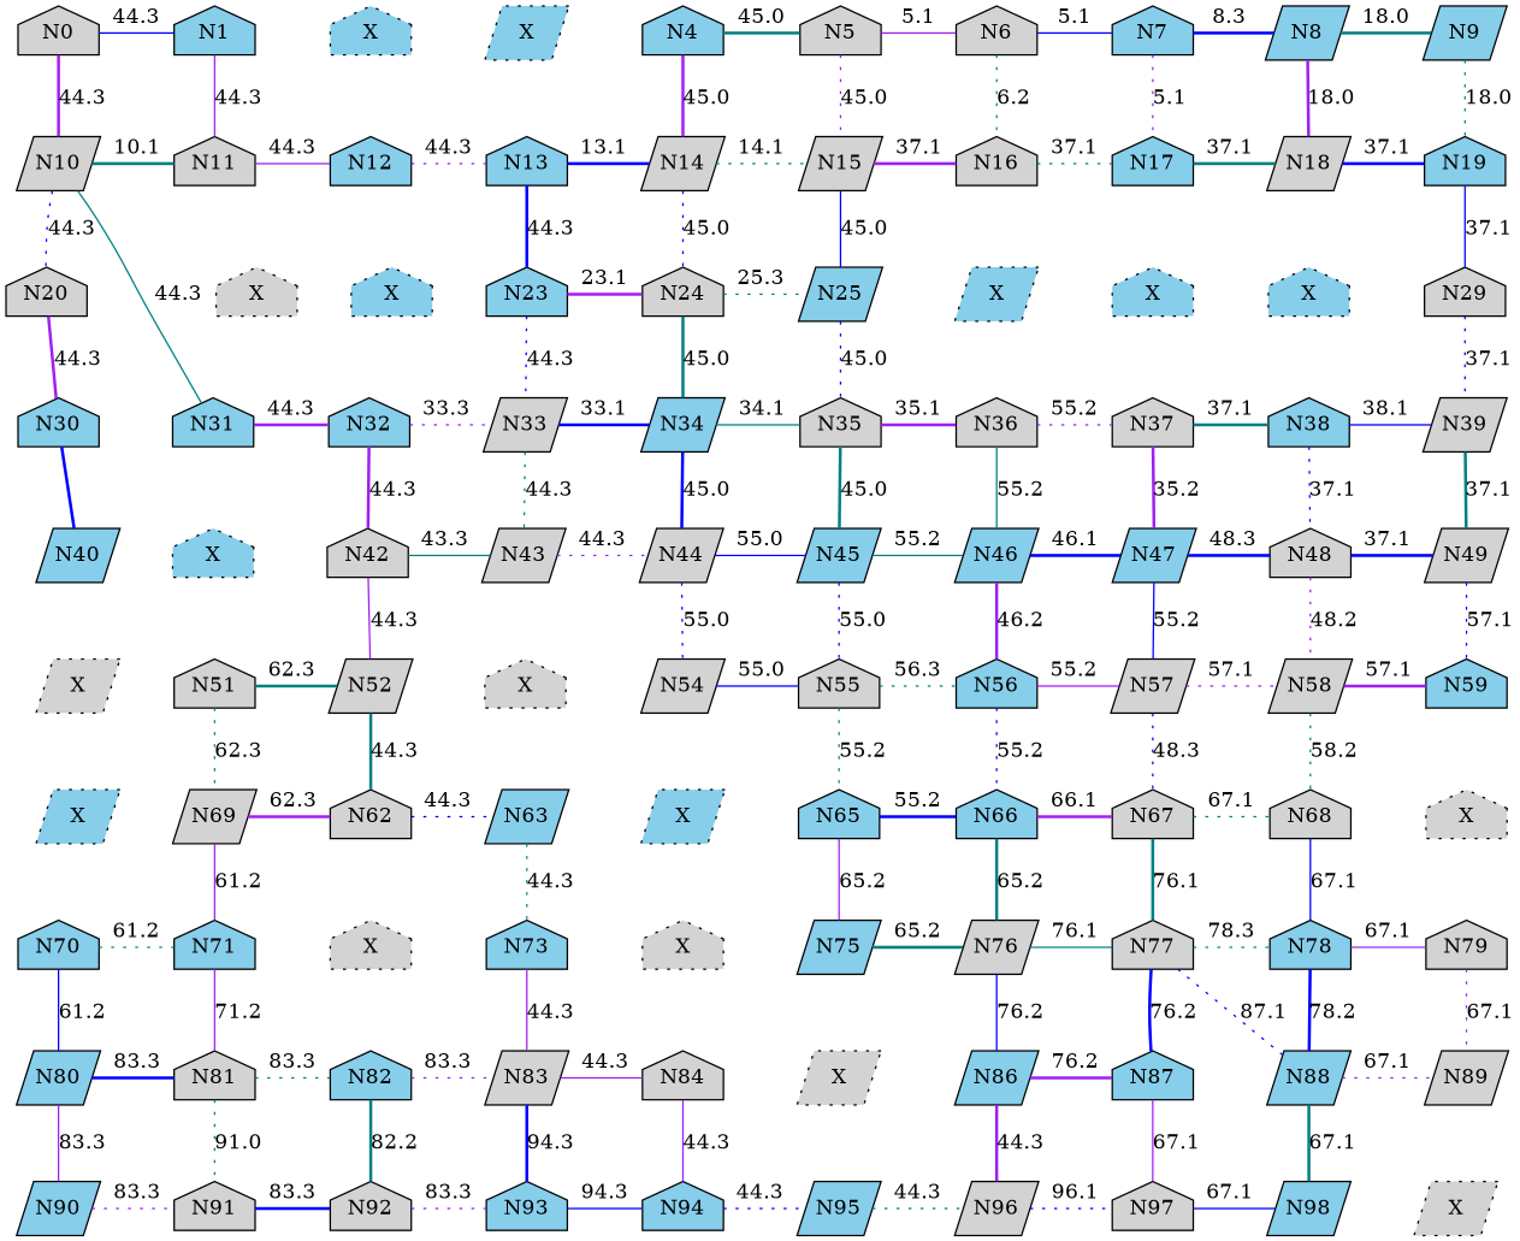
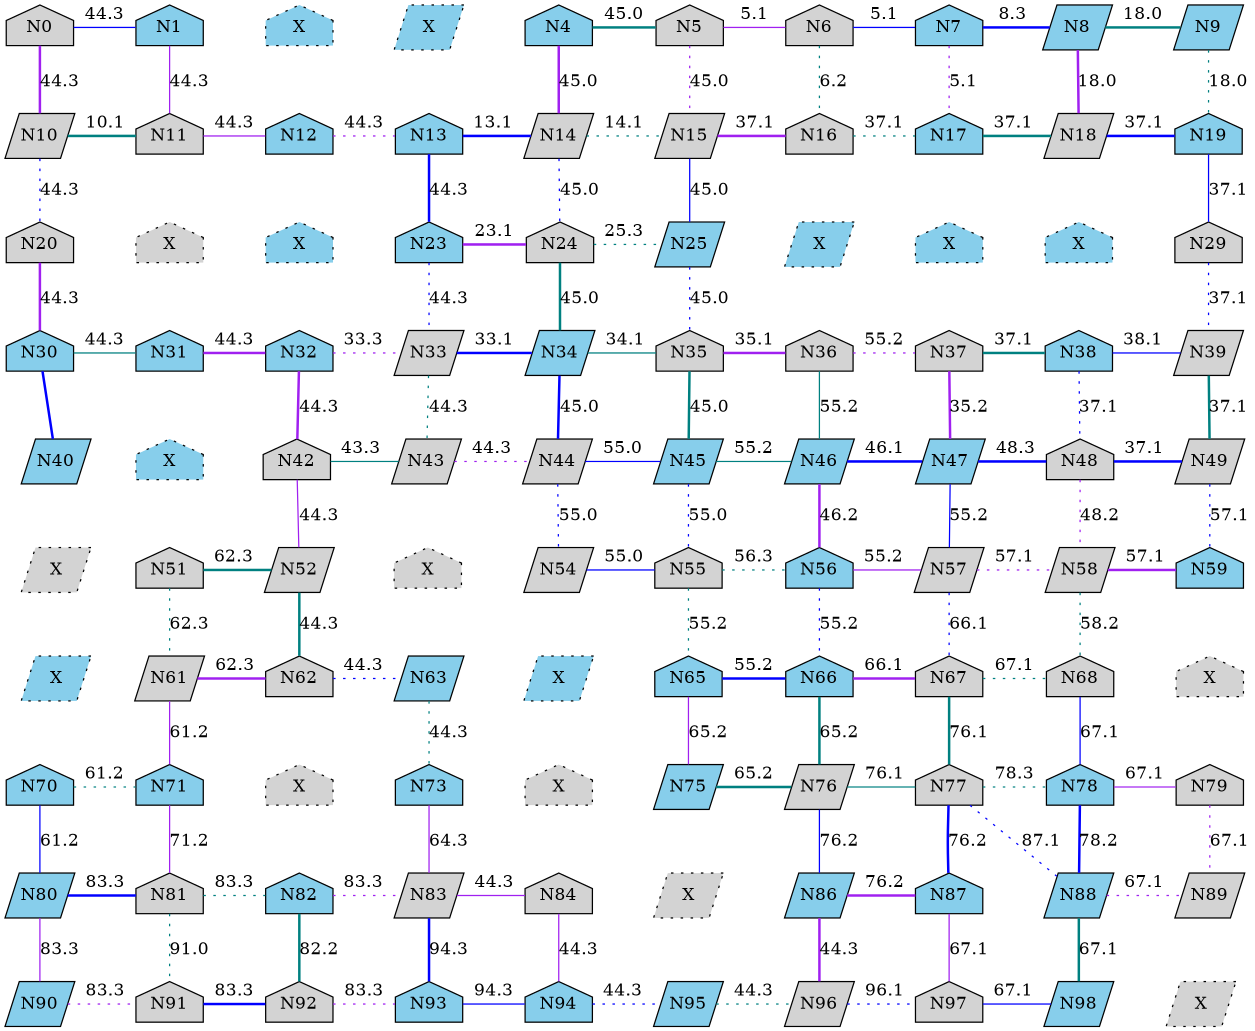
  digraph {
    node [fillcolor=lightgrey fixedsize=true shape=house style=filled]
    edge [dir=none style=invis]
    N0
    N1 [fillcolor=skyblue]
    n3 [fillcolor=skyblue label=X style="dotted,filled"]
    n4 [fillcolor=skyblue label=X shape=parallelogram style="dotted,filled"]
    N4 [fillcolor=skyblue]
    N5
    N6
    N7 [fillcolor=skyblue]
    N8 [fillcolor=skyblue shape=parallelogram]
    N9 [fillcolor=skyblue shape=parallelogram]
    N10 [shape=parallelogram]
    N11
    N12 [fillcolor=skyblue]
    N13 [fillcolor=skyblue]
    N14 [shape=parallelogram]
    N15 [shape=parallelogram]
    N16
    N17 [fillcolor=skyblue]
    N18 [shape=parallelogram]
    N19 [fillcolor=skyblue]
    N20
    n22 [label=X style="dotted,filled"]
    n23 [fillcolor=skyblue label=X style="dotted,filled"]
    N23 [fillcolor=skyblue]
    N24
    N25 [fillcolor=skyblue shape=parallelogram]
    n27 [fillcolor=skyblue label=X shape=parallelogram style="dotted,filled"]
    n28 [fillcolor=skyblue label=X style="dotted,filled"]
    n29 [fillcolor=skyblue label=X style="dotted,filled"]
    N29
    N30 [fillcolor=skyblue]
    N31 [fillcolor=skyblue]
    N32 [fillcolor=skyblue]
    N33 [shape=parallelogram]
    N34 [fillcolor=skyblue shape=parallelogram]
    N35
    N36
    N37
    N38 [fillcolor=skyblue]
    N39 [shape=parallelogram]
    N40 [fillcolor=skyblue shape=parallelogram]
    n42 [fillcolor=skyblue label=X style="dotted,filled"]
    N42
    N43 [shape=parallelogram]
    N44 [shape=parallelogram]
    N45 [fillcolor=skyblue shape=parallelogram]
    N46 [fillcolor=skyblue shape=parallelogram]
    N47 [fillcolor=skyblue shape=parallelogram]
    N48
    N49 [shape=parallelogram]
    n51 [label=X shape=parallelogram style="dotted,filled"]
    N51
    N52 [shape=parallelogram]
    n54 [label=X style="dotted,filled"]
    N54 [shape=parallelogram]
    N55
    N56 [fillcolor=skyblue]
    N57 [shape=parallelogram]
    N58 [shape=parallelogram]
    N59 [fillcolor=skyblue]
    n61 [fillcolor=skyblue label=X shape=parallelogram style="dotted,filled"]
-   N61 [shape=parallelogram label=N69]
+   N61 [shape=parallelogram]
    N62
    N63 [fillcolor=skyblue shape=parallelogram]
    n65 [fillcolor=skyblue label=X shape=parallelogram style="dotted,filled"]
    N65 [fillcolor=skyblue]
    N66 [fillcolor=skyblue]
    N67
    N68
    n70 [label=X style="dotted,filled"]
    N70 [fillcolor=skyblue]
    N71 [fillcolor=skyblue]
    n73 [label=X style="dotted,filled"]
    N73 [fillcolor=skyblue]
    n75 [label=X style="dotted,filled"]
    N75 [fillcolor=skyblue shape=parallelogram]
    N76 [shape=parallelogram]
    N77
    N78 [fillcolor=skyblue]
    N79
    N80 [fillcolor=skyblue shape=parallelogram]
    N81
    N82 [fillcolor=skyblue]
    N83 [shape=parallelogram]
    N84
    n86 [label=X shape=parallelogram style="dotted,filled"]
    N86 [fillcolor=skyblue shape=parallelogram]
    N87 [fillcolor=skyblue]
    N88 [fillcolor=skyblue shape=parallelogram]
    N89 [shape=parallelogram]
    N90 [fillcolor=skyblue shape=parallelogram]
    N91
    N92
    N93 [fillcolor=skyblue]
    N94 [fillcolor=skyblue]
    N95 [fillcolor=skyblue shape=parallelogram]
    N96 [shape=parallelogram]
    N97
    N98 [fillcolor=skyblue shape=parallelogram]
    n100 [label=X shape=parallelogram style="dotted,filled"]
    subgraph sub_1 {
      rank=same
      N0
      N1
      n3
      n4
      N4
      N5
      N6
      N7
      N8
      N9
    }
    subgraph sub_2 {
      rank=same
      N10
      N11
      N12
      N13
      N14
      N15
      N16
      N17
      N18
      N19
    }
    subgraph sub_3 {
      rank=same
      N20
      n22
      n23
      N23
      N24
      N25
      n27
      n28
      n29
      N29
    }
    subgraph sub_4 {
      rank=same
      N30
      N31
      N32
      N33
      N34
      N35
      N36
      N37
      N38
      N39
    }
    subgraph sub_5 {
      rank=same
      N40
      n42
      N42
      N43
      N44
      N45
      N46
      N47
      N48
      N49
    }
    subgraph sub_6 {
      rank=same
      n51
      N51
      N52
      n54
      N54
      N55
      N56
      N57
      N58
      N59
    }
    subgraph sub_7 {
      rank=same
      n61
      N61
      N62
      N63
      n65
      N65
      N66
      N67
      N68
      n70
    }
    subgraph sub_8 {
      rank=same
      N70
      N71
      n73
      N73
      n75
      N75
      N76
      N77
      N78
      N79
    }
    subgraph sub_9 {
      rank=same
      N80
      N81
      N82
      N83
      N84
      n86
      N86
      N87
      N88
      N89
    }
    subgraph sub_10 {
      rank=same
      N90
      N91
      N92
      N93
      N94
      N95
      N96
      N97
      N98
      n100
    }
    N0 -> N1 [color=blue label=44.3 style=solid]
    N0 -> N10 [color=purple label=44.3 style=bold]
    N1 -> n3 [label=" "]
    N1 -> N11 [color=purple label=44.3 style=solid]
    n3 -> n4 [label=" "]
    n3 -> N12 [label=" "]
    n4 -> N4 [label=" "]
    n4 -> N13 [label=" "]
    N4 -> N5 [color=teal label=45.0 style=bold]
    N4 -> N14 [color=purple label=45.0 style=bold]
    N5 -> N6 [color=purple label=5.1 style=solid]
    N5 -> N15 [color=purple label=45.0 style=dotted]
    N6 -> N7 [color=blue label=5.1 style=solid]
    N6 -> N16 [color=teal label=6.2 style=dotted]
    N7 -> N8 [color=blue label=8.3 style=bold]
    N7 -> N17 [color=purple label=5.1 style=dotted]
    N8 -> N9 [color=teal label=18.0 style=bold]
    N8 -> N18 [color=purple label=18.0 style=bold]
    N9 -> N19 [color=teal label=18.0 style=dotted]
    N10 -> N11 [color=teal label=10.1 style=bold]
    N10 -> N20 [color=blue label=44.3 style=dotted]
    N11 -> N12 [color=purple label=44.3 style=solid]
    N11 -> n22 [label=" "]
    N12 -> N13 [color=purple label=44.3 style=dotted]
    N12 -> n23 [label=" "]
    N13 -> N14 [color=blue label=13.1 style=bold]
    N13 -> N23 [color=blue label=44.3 style=bold]
    N14 -> N15 [color=teal label=14.1 style=dotted]
    N14 -> N24 [color=blue label=45.0 style=dotted]
    N15 -> N16 [color=purple label=37.1 style=bold]
    N15 -> N25 [color=blue label=45.0 style=solid]
    N16 -> N17 [color=teal label=37.1 style=dotted]
    N16 -> n27 [label=" "]
    N17 -> N18 [color=teal label=37.1 style=bold]
    N17 -> n28 [label=" "]
    N18 -> N19 [color=blue label=37.1 style=bold]
    N18 -> n29 [label=" "]
    N19 -> N29 [color=blue label=37.1 style=solid]
    N20 -> n22 [label=" "]
    N20 -> N30 [color=purple label=44.3 style=bold]
    n22 -> n23 [label=" "]
    n22 -> N31 [label=" "]
    n23 -> N23 [label=" "]
    n23 -> N32 [label=" "]
    N23 -> N24 [color=purple label=23.1 style=bold]
    N23 -> N33 [color=blue label=44.3 style=dotted]
    N24 -> N25 [color=teal label=25.3 style=dotted]
    N24 -> N34 [color=teal label=45.0 style=bold]
    N25 -> n27 [label=" "]
    N25 -> N35 [color=blue label=45.0 style=dotted]
    n27 -> n28 [label=" "]
    n27 -> N36 [label=" "]
    n28 -> n29 [label=" "]
    n28 -> N37 [label=" "]
    n29 -> N29 [label=" "]
    n29 -> N38 [label=" "]
    N29 -> N39 [color=blue label=37.1 style=dotted]
-   N10 -> N31 [color=teal label=44.3 style=solid]
+   N30 -> N31 [color=teal label=44.3 style=solid]
    N30 -> N40 [color=blue style=bold]
    N31 -> N32 [color=purple label=44.3 style=bold]
    N31 -> n42 [label=" "]
    N32 -> N33 [color=purple label=33.3 style=dotted]
    N32 -> N42 [color=purple label=44.3 style=bold]
    N33 -> N34 [color=blue label=33.1 style=bold]
    N33 -> N43 [color=teal label=44.3 style=dotted]
    N34 -> N35 [color=teal label=34.1 style=solid]
    N34 -> N44 [color=blue label=45.0 style=bold]
    N35 -> N36 [color=purple label=35.1 style=bold]
    N35 -> N45 [color=teal label=45.0 style=bold]
    N36 -> N37 [color=purple label=55.2 style=dotted]
    N36 -> N46 [color=teal label=55.2 style=solid]
    N37 -> N38 [color=teal label=37.1 style=bold]
    N37 -> N47 [color=purple label=35.2 style=bold]
    N38 -> N39 [color=blue label=38.1 style=solid]
    N38 -> N48 [color=blue label=37.1 style=dotted]
    N39 -> N49 [color=teal label=37.1 style=bold]
    N40 -> n42 [label=" "]
    N40 -> n51 [label=" "]
    n42 -> N42 [label=" "]
    n42 -> N51 [label=" "]
    N42 -> N43 [color=teal label=43.3 style=solid]
    N42 -> N52 [color=purple label=44.3 style=solid]
    N43 -> N44 [color=purple label=44.3 style=dotted]
    N43 -> n54 [label=" "]
    N44 -> N45 [color=blue label=55.0 style=solid]
    N44 -> N54 [color=blue label=55.0 style=dotted]
    N45 -> N46 [color=teal label=55.2 style=solid]
    N45 -> N55 [color=blue label=55.0 style=dotted]
    N46 -> N47 [color=blue label=46.1 style=bold]
    N46 -> N56 [color=purple label=46.2 style=bold]
    N47 -> N48 [color=blue label=48.3 style=bold]
    N47 -> N57 [color=blue label=55.2 style=solid]
    N48 -> N49 [color=blue label=37.1 style=bold]
    N48 -> N58 [color=purple label=48.2 style=dotted]
    N49 -> N59 [color=blue label=57.1 style=dotted]
    n51 -> N51 [label=" "]
    n51 -> n61 [label=" "]
    N51 -> N52 [color=teal label=62.3 style=bold]
    N51 -> N61 [color=teal label=62.3 style=dotted]
    N52 -> n54 [label=" "]
    N52 -> N62 [color=teal label=44.3 style=bold]
    n54 -> N54 [label=" "]
    n54 -> N63 [label=" "]
    N54 -> N55 [color=blue label=55.0 style=solid]
    N54 -> n65 [label=" "]
    N55 -> N56 [color=teal label=56.3 style=dotted]
    N55 -> N65 [color=teal label=55.2 style=dotted]
    N56 -> N57 [color=purple label=55.2 style=solid]
    N56 -> N66 [color=blue label=55.2 style=dotted]
    N57 -> N58 [color=purple label=57.1 style=dotted]
-   N57 -> N67 [color=blue label=48.3 style=dotted]
+   N57 -> N67 [color=blue label=66.1 style=dotted]
    N58 -> N59 [color=purple label=57.1 style=bold]
    N58 -> N68 [color=teal label=58.2 style=dotted]
    N59 -> n70 [label=" "]
    n61 -> N61 [label=" "]
    n61 -> N70 [label=" "]
    N61 -> N62 [color=purple label=62.3 style=bold]
    N61 -> N71 [color=purple label=61.2 style=solid]
    N62 -> N63 [color=blue label=44.3 style=dotted]
    N62 -> n73 [label=" "]
    N63 -> n65 [label=" "]
    N63 -> N73 [color=teal label=44.3 style=dotted]
    n65 -> N65 [label=" "]
    n65 -> n75 [label=" "]
    N65 -> N66 [color=blue label=55.2 style=bold]
    N65 -> N75 [color=purple label=65.2 style=solid]
    N66 -> N67 [color=purple label=66.1 style=bold]
    N66 -> N76 [color=teal label=65.2 style=bold]
    N67 -> N68 [color=teal label=67.1 style=dotted]
    N67 -> N77 [color=teal label=76.1 style=bold]
    N68 -> n70 [label=" "]
    N68 -> N78 [color=blue label=67.1 style=solid]
    n70 -> N79 [label=" "]
    N70 -> N71 [color=teal label=61.2 style=dotted]
    N70 -> N80 [color=blue label=61.2 style=solid]
    N71 -> n73 [label=" "]
    N71 -> N81 [color=purple label=71.2 style=solid]
    n73 -> N73 [label=" "]
    n73 -> N82 [label=" "]
    N73 -> n75 [label=" "]
-   N73 -> N83 [color=purple label=44.3 style=solid]
+   N73 -> N83 [color=purple label=64.3 style=solid]
    n75 -> N75 [label=" "]
    n75 -> N84 [label=" "]
    N75 -> N76 [color=teal label=65.2 style=bold]
    N75 -> n86 [label=" "]
    N76 -> N77 [color=teal label=76.1 style=solid]
    N76 -> N86 [color=blue label=76.2 style=solid]
    N77 -> N78 [color=teal label=78.3 style=dotted]
    N77 -> N87 [color=blue label=76.2 style=bold]
    N77 -> N88 [color=blue label=87.1 style=dotted]
    N78 -> N79 [color=purple label=67.1 style=solid]
    N78 -> N88 [color=blue label=78.2 style=bold]
    N79 -> N89 [color=purple label=67.1 style=dotted]
    N80 -> N81 [color=blue label=83.3 style=bold]
    N80 -> N90 [color=purple label=83.3 style=solid]
    N81 -> N82 [color=teal label=83.3 style=dotted]
    N81 -> N91 [color=teal label=91.0 style=dotted]
    N82 -> N83 [color=purple label=83.3 style=dotted]
    N82 -> N92 [color=teal label=82.2 style=bold]
    N83 -> N84 [color=purple label=44.3 style=solid]
    N83 -> N93 [color=blue label=94.3 style=bold]
    N84 -> n86 [label=" "]
    N84 -> N94 [color=purple label=44.3 style=solid]
    n86 -> N86 [label=" "]
    n86 -> N95 [label=" "]
    N86 -> N87 [color=purple label=76.2 style=bold]
    N86 -> N96 [color=purple label=44.3 style=bold]
    N87 -> N97 [color=purple label=67.1 style=solid]
    N88 -> N89 [color=purple label=67.1 style=dotted]
    N88 -> N98 [color=teal label=67.1 style=bold]
    N89 -> n100 [label=" "]
    N90 -> N91 [color=purple label=83.3 style=dotted]
    N91 -> N92 [color=blue label=83.3 style=bold]
    N92 -> N93 [color=purple label=83.3 style=dotted]
    N93 -> N94 [color=blue label=94.3 style=solid]
    N94 -> N95 [color=blue label=44.3 style=dotted]
    N95 -> N96 [color=teal label=44.3 style=dotted]
    N96 -> N97 [color=blue label=96.1 style=dotted]
    N97 -> N98 [color=blue label=67.1 style=solid]
    N98 -> n100 [label=" "]
  }
